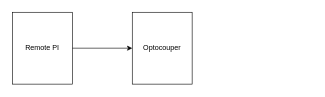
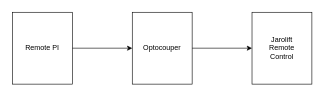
  <mxCell id="0" />
  <mxCell id="1" parent="0" />
  <mxCell id="2" value="Remote PI" style="rounded=0;whiteSpace=wrap;html=1;" vertex="1" parent="1"><mxGeometry x="20" y="20" width="100" height="120" as="geometry" /></mxCell>
  <mxCell id="3" value="Optocouper" style="rounded=0;whiteSpace=wrap;html=1;" vertex="1" parent="1"><mxGeometry x="220" y="20" width="100" height="120" as="geometry" /></mxCell>
+ <mxCell id="4" value="&lt;div&gt;Jarolift&lt;/div&gt;&lt;div&gt;Remote&lt;/div&gt;&lt;div&gt;Control&lt;br&gt;&lt;/div&gt;" style="rounded=0;whiteSpace=wrap;html=1;" vertex="1" parent="1"><mxGeometry x="420" y="20" width="100" height="120" as="geometry" /></mxCell>
  <mxCell id="5" value="" style="endArrow=classic;html=1;entryX=0;entryY=0.5;entryDx=0;entryDy=0;exitX=1;exitY=0.5;exitDx=0;exitDy=0;" edge="1" parent="1" source="2" target="3"><mxGeometry width="50" height="50" relative="1" as="geometry"><mxPoint x="220" y="160" as="sourcePoint" /><mxPoint x="270" y="110" as="targetPoint" /></mxGeometry></mxCell>
+ <mxCell id="6" value="" style="endArrow=classic;html=1;exitX=1;exitY=0.5;exitDx=0;exitDy=0;" edge="1" parent="1" source="3" target="4"><mxGeometry width="50" height="50" relative="1" as="geometry"><mxPoint x="130" y="90" as="sourcePoint" /><mxPoint x="230" y="90" as="targetPoint" /></mxGeometry></mxCell>
